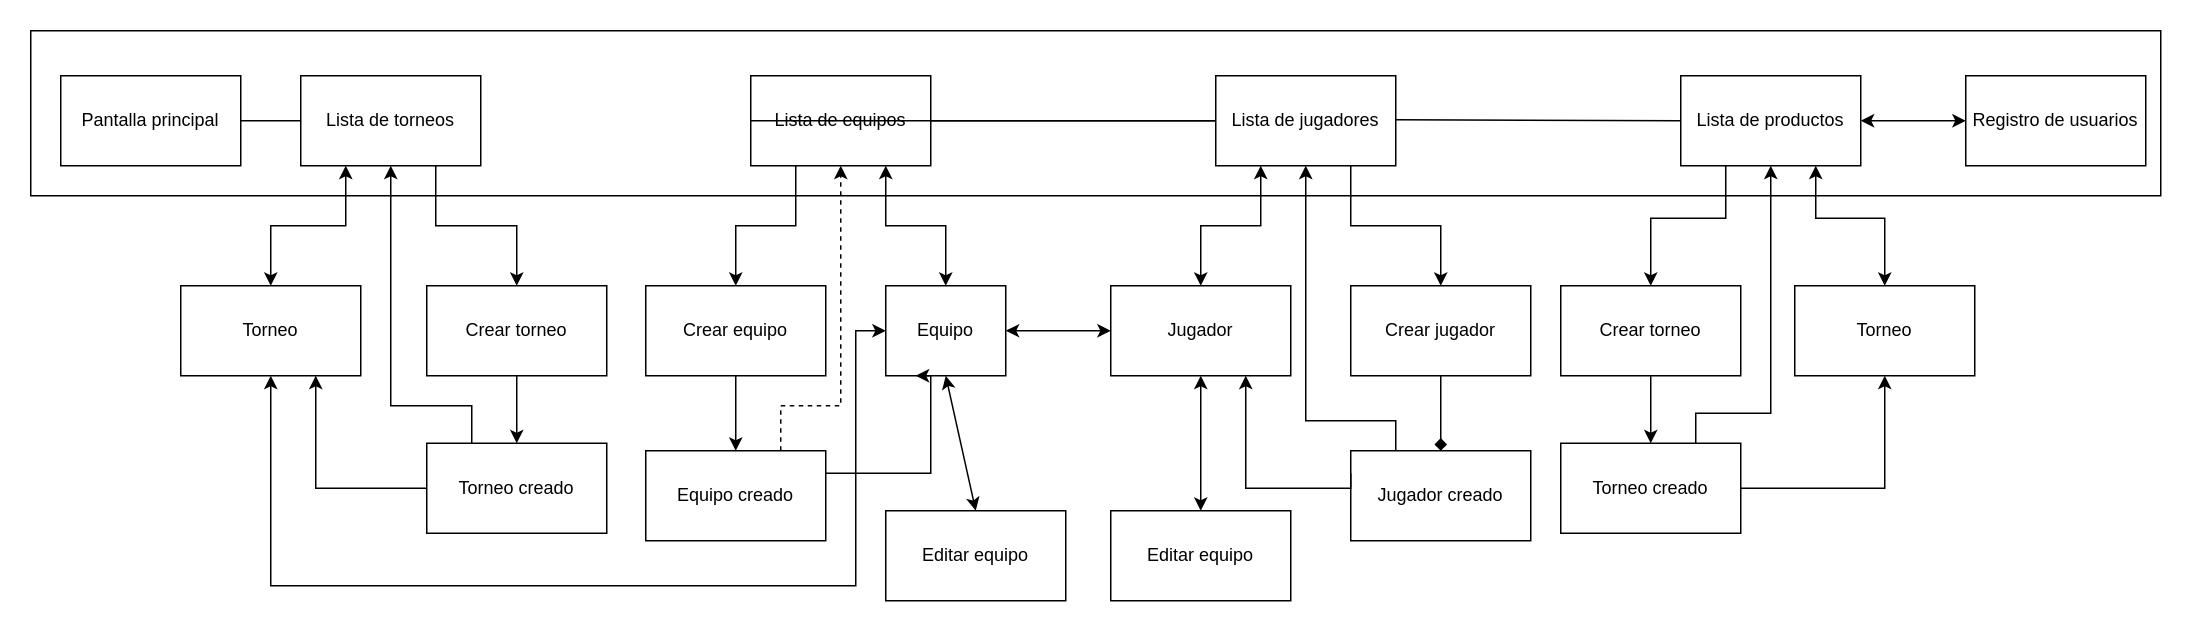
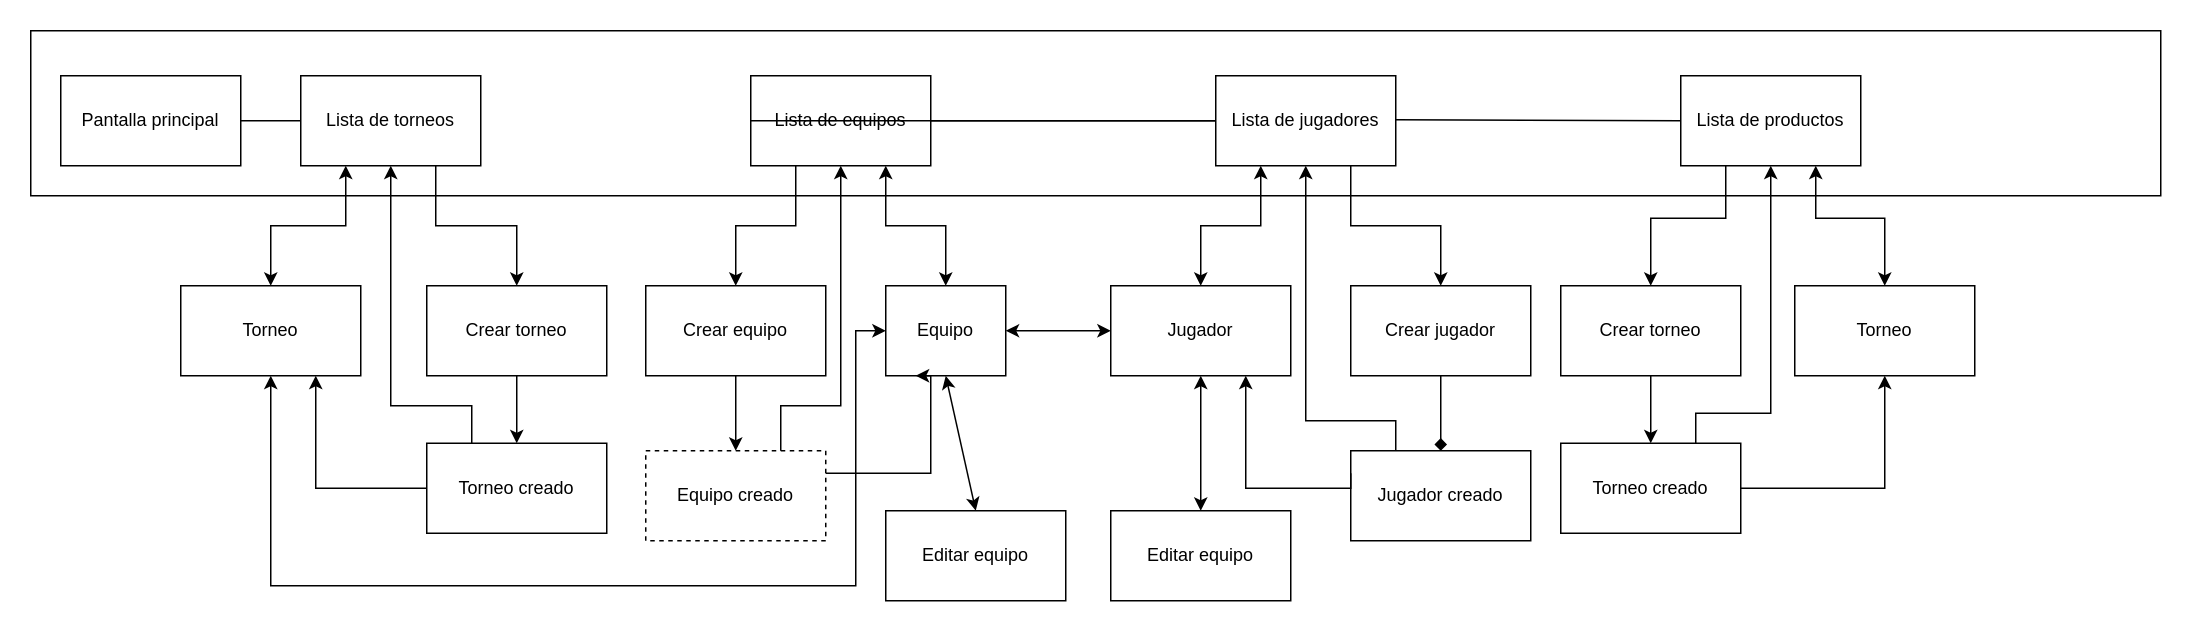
  <mxCell id="0" />
  <mxCell id="1" parent="0" />
  <mxCell id="2" value="" style="rounded=0;whiteSpace=wrap;html=1;" vertex="1" parent="1"><mxGeometry x="20" y="20" width="1420" height="110" as="geometry" /></mxCell>
  <mxCell id="3" value="Pantalla principal" style="rounded=0;whiteSpace=wrap;html=1;" vertex="1" parent="1"><mxGeometry x="40" y="50" width="120" height="60" as="geometry" /></mxCell>
  <mxCell id="4" value="Lista de torneos" style="rounded=0;whiteSpace=wrap;html=1;" vertex="1" parent="1"><mxGeometry x="200" y="50" width="120" height="60" as="geometry" /></mxCell>
  <mxCell id="5" value="Lista de equipos" style="rounded=0;whiteSpace=wrap;html=1;" vertex="1" parent="1"><mxGeometry x="500" y="50" width="120" height="60" as="geometry" /></mxCell>
  <mxCell id="6" value="Lista de productos" style="rounded=0;whiteSpace=wrap;html=1;" vertex="1" parent="1"><mxGeometry x="1120" y="50" width="120" height="60" as="geometry" /></mxCell>
- <mxCell id="7" value="Registro de usuarios" style="rounded=0;whiteSpace=wrap;html=1;" vertex="1" parent="1"><mxGeometry x="1310" y="50" width="120" height="60" as="geometry" /></mxCell>
  <mxCell id="8" value="Torneo" style="rounded=0;whiteSpace=wrap;html=1;" vertex="1" parent="1"><mxGeometry x="120" y="190" width="120" height="60" as="geometry" /></mxCell>
  <mxCell id="9" value="Crear torneo" style="rounded=0;whiteSpace=wrap;html=1;" vertex="1" parent="1"><mxGeometry x="284" y="190" width="120" height="60" as="geometry" /></mxCell>
  <mxCell id="10" value="Torneo creado" style="rounded=0;whiteSpace=wrap;html=1;" vertex="1" parent="1"><mxGeometry x="284" y="295" width="120" height="60" as="geometry" /></mxCell>
  <mxCell id="11" value="Editar equipo" style="rounded=0;whiteSpace=wrap;html=1;" vertex="1" parent="1"><mxGeometry x="590" y="340" width="120" height="60" as="geometry" /></mxCell>
  <mxCell id="12" value="" style="endArrow=classic;startArrow=classic;html=1;rounded=0;exitX=0.5;exitY=0;exitDx=0;exitDy=0;entryX=0.25;entryY=1;entryDx=0;entryDy=0;edgeStyle=orthogonalEdgeStyle;" edge="1" parent="1" source="8" target="4"><mxGeometry width="50" height="50" relative="1" as="geometry"><mxPoint x="130" y="170" as="sourcePoint" /><mxPoint x="180" y="120" as="targetPoint" /></mxGeometry></mxCell>
  <mxCell id="13" value="" style="endArrow=classic;html=1;rounded=0;exitX=0.5;exitY=1;exitDx=0;exitDy=0;entryX=0.5;entryY=0;entryDx=0;entryDy=0;" edge="1" parent="1" source="9" target="10"><mxGeometry width="50" height="50" relative="1" as="geometry"><mxPoint x="200" y="400" as="sourcePoint" /><mxPoint x="250" y="350" as="targetPoint" /></mxGeometry></mxCell>
  <mxCell id="14" value="" style="endArrow=classic;html=1;rounded=0;exitX=0.75;exitY=1;exitDx=0;exitDy=0;entryX=0.5;entryY=0;entryDx=0;entryDy=0;edgeStyle=orthogonalEdgeStyle;" edge="1" parent="1" source="4" target="9"><mxGeometry width="50" height="50" relative="1" as="geometry"><mxPoint x="330" y="190" as="sourcePoint" /><mxPoint x="380" y="140" as="targetPoint" /></mxGeometry></mxCell>
  <mxCell id="15" value="" style="endArrow=classic;html=1;rounded=0;exitX=0;exitY=0.5;exitDx=0;exitDy=0;entryX=0.75;entryY=1;entryDx=0;entryDy=0;edgeStyle=orthogonalEdgeStyle;" edge="1" parent="1" source="10" target="8"><mxGeometry width="50" height="50" relative="1" as="geometry"><mxPoint x="170" y="360" as="sourcePoint" /><mxPoint x="220" y="310" as="targetPoint" /></mxGeometry></mxCell>
  <mxCell id="16" value="" style="endArrow=classic;html=1;rounded=0;entryX=0.5;entryY=1;entryDx=0;entryDy=0;exitX=0.25;exitY=0;exitDx=0;exitDy=0;edgeStyle=orthogonalEdgeStyle;" edge="1" parent="1" source="10" target="4"><mxGeometry width="50" height="50" relative="1" as="geometry"><mxPoint x="240" y="410" as="sourcePoint" /><mxPoint x="290" y="360" as="targetPoint" /><Array as="points"><mxPoint x="314" y="270" /><mxPoint x="260" y="270" /></Array></mxGeometry></mxCell>
  <mxCell id="17" value="Equipo" style="rounded=0;whiteSpace=wrap;html=1;" vertex="1" parent="1"><mxGeometry x="590" y="190" width="80" height="60" as="geometry" /></mxCell>
  <mxCell id="18" value="Crear equipo" style="rounded=0;whiteSpace=wrap;html=1;" vertex="1" parent="1"><mxGeometry x="430" y="190" width="120" height="60" as="geometry" /></mxCell>
- <mxCell id="19" value="Equipo creado" style="rounded=0;whiteSpace=wrap;html=1;" vertex="1" parent="1"><mxGeometry x="430" y="300" width="120" height="60" as="geometry" /></mxCell>
+ <mxCell id="19" value="Equipo creado" style="rounded=0;whiteSpace=wrap;html=1;dashed=1;" vertex="1" parent="1"><mxGeometry x="430" y="300" width="120" height="60" as="geometry" /></mxCell>
  <mxCell id="20" value="" style="endArrow=classic;html=1;rounded=0;exitX=0.25;exitY=1;exitDx=0;exitDy=0;entryX=0.5;entryY=0;entryDx=0;entryDy=0;edgeStyle=orthogonalEdgeStyle;" edge="1" parent="1" source="5" target="18"><mxGeometry width="50" height="50" relative="1" as="geometry"><mxPoint x="300" y="140" as="sourcePoint" /><mxPoint x="354" y="200" as="targetPoint" /></mxGeometry></mxCell>
  <mxCell id="21" value="" style="endArrow=classic;startArrow=classic;html=1;rounded=0;exitX=0.5;exitY=0;exitDx=0;exitDy=0;entryX=0.75;entryY=1;entryDx=0;entryDy=0;edgeStyle=orthogonalEdgeStyle;" edge="1" parent="1" source="17" target="5"><mxGeometry width="50" height="50" relative="1" as="geometry"><mxPoint x="430" y="150" as="sourcePoint" /><mxPoint x="480" y="100" as="targetPoint" /></mxGeometry></mxCell>
  <mxCell id="22" value="" style="endArrow=classic;startArrow=classic;html=1;rounded=0;exitX=0.5;exitY=0;exitDx=0;exitDy=0;entryX=0.5;entryY=1;entryDx=0;entryDy=0;" edge="1" parent="1" source="11" target="17"><mxGeometry width="50" height="50" relative="1" as="geometry"><mxPoint x="760" y="310" as="sourcePoint" /><mxPoint x="810" y="260" as="targetPoint" /></mxGeometry></mxCell>
- <mxCell id="23" value="" style="endArrow=classic;html=1;rounded=0;exitX=0.75;exitY=0;exitDx=0;exitDy=0;entryX=0.5;entryY=1;entryDx=0;entryDy=0;edgeStyle=orthogonalEdgeStyle;dashed=1;" edge="1" parent="1" source="19" target="5"><mxGeometry width="50" height="50" relative="1" as="geometry"><mxPoint x="390" y="100" as="sourcePoint" /><mxPoint x="440" y="50" as="targetPoint" /><Array as="points"><mxPoint x="520" y="270" /><mxPoint x="560" y="270" /></Array></mxGeometry></mxCell>
+ <mxCell id="23" value="" style="endArrow=classic;html=1;rounded=0;exitX=0.75;exitY=0;exitDx=0;exitDy=0;entryX=0.5;entryY=1;entryDx=0;entryDy=0;edgeStyle=orthogonalEdgeStyle;" edge="1" parent="1" source="19" target="5"><mxGeometry width="50" height="50" relative="1" as="geometry"><mxPoint x="390" y="100" as="sourcePoint" /><mxPoint x="440" y="50" as="targetPoint" /><Array as="points"><mxPoint x="520" y="270" /><mxPoint x="560" y="270" /></Array></mxGeometry></mxCell>
  <mxCell id="24" value="" style="endArrow=classic;html=1;rounded=0;exitX=0.5;exitY=1;exitDx=0;exitDy=0;entryX=0.5;entryY=0;entryDx=0;entryDy=0;" edge="1" parent="1" source="18" target="19"><mxGeometry width="50" height="50" relative="1" as="geometry"><mxPoint x="340" y="120" as="sourcePoint" /><mxPoint x="390" y="70" as="targetPoint" /></mxGeometry></mxCell>
  <mxCell id="25" value="" style="endArrow=classic;html=1;rounded=0;exitX=1;exitY=0.25;exitDx=0;exitDy=0;entryX=0.25;entryY=1;entryDx=0;entryDy=0;edgeStyle=orthogonalEdgeStyle;" edge="1" parent="1" source="19" target="17"><mxGeometry width="50" height="50" relative="1" as="geometry"><mxPoint x="560" y="470" as="sourcePoint" /><mxPoint x="610" y="420" as="targetPoint" /><Array as="points"><mxPoint x="620" y="315" /></Array></mxGeometry></mxCell>
  <mxCell id="26" value="Lista de jugadores" style="rounded=0;whiteSpace=wrap;html=1;" vertex="1" parent="1"><mxGeometry x="810" y="50" width="120" height="60" as="geometry" /></mxCell>
  <mxCell id="27" value="Jugador creado" style="rounded=0;whiteSpace=wrap;html=1;" vertex="1" parent="1"><mxGeometry x="900" y="300" width="120" height="60" as="geometry" /></mxCell>
  <mxCell id="28" value="Crear jugador" style="rounded=0;whiteSpace=wrap;html=1;" vertex="1" parent="1"><mxGeometry x="900" y="190" width="120" height="60" as="geometry" /></mxCell>
  <mxCell id="29" value="Jugador" style="rounded=0;whiteSpace=wrap;html=1;" vertex="1" parent="1"><mxGeometry x="740" y="190" width="120" height="60" as="geometry" /></mxCell>
  <mxCell id="30" value="Editar equipo" style="rounded=0;whiteSpace=wrap;html=1;" vertex="1" parent="1"><mxGeometry x="740" y="340" width="120" height="60" as="geometry" /></mxCell>
  <mxCell id="31" value="" style="endArrow=classic;startArrow=classic;html=1;rounded=0;exitX=0.5;exitY=0;exitDx=0;exitDy=0;entryX=0.25;entryY=1;entryDx=0;entryDy=0;edgeStyle=orthogonalEdgeStyle;" edge="1" parent="1" source="29" target="26"><mxGeometry width="50" height="50" relative="1" as="geometry"><mxPoint x="660" y="200" as="sourcePoint" /><mxPoint x="600" y="120" as="targetPoint" /></mxGeometry></mxCell>
  <mxCell id="32" value="" style="endArrow=classic;html=1;rounded=0;exitX=0.75;exitY=1;exitDx=0;exitDy=0;entryX=0.5;entryY=0;entryDx=0;entryDy=0;edgeStyle=orthogonalEdgeStyle;" edge="1" parent="1" source="26" target="28"><mxGeometry width="50" height="50" relative="1" as="geometry"><mxPoint x="540" y="120" as="sourcePoint" /><mxPoint x="500" y="200" as="targetPoint" /></mxGeometry></mxCell>
  <mxCell id="33" value="" style="endArrow=classic;html=1;rounded=0;exitX=0;exitY=0.25;exitDx=0;exitDy=0;entryX=0.75;entryY=1;entryDx=0;entryDy=0;edgeStyle=orthogonalEdgeStyle;" edge="1" parent="1" source="27" target="29"><mxGeometry width="50" height="50" relative="1" as="geometry"><mxPoint x="560" y="325" as="sourcePoint" /><mxPoint x="630" y="260" as="targetPoint" /><Array as="points"><mxPoint x="900" y="325" /><mxPoint x="830" y="325" /></Array></mxGeometry></mxCell>
  <mxCell id="34" value="" style="endArrow=classic;startArrow=classic;html=1;rounded=0;" edge="1" parent="1" source="30"><mxGeometry width="50" height="50" relative="1" as="geometry"><mxPoint x="660" y="350" as="sourcePoint" /><mxPoint x="800" y="250" as="targetPoint" /></mxGeometry></mxCell>
  <mxCell id="35" value="" style="endArrow=diamond;html=1;rounded=0;exitX=0.5;exitY=1;exitDx=0;exitDy=0;entryX=0.5;entryY=0;entryDx=0;entryDy=0;" edge="1" parent="1" source="28" target="27"><mxGeometry width="50" height="50" relative="1" as="geometry"><mxPoint x="500" y="260" as="sourcePoint" /><mxPoint x="500" y="310" as="targetPoint" /></mxGeometry></mxCell>
  <mxCell id="36" value="" style="endArrow=classic;html=1;rounded=0;exitX=0.25;exitY=0;exitDx=0;exitDy=0;entryX=0.5;entryY=1;entryDx=0;entryDy=0;edgeStyle=orthogonalEdgeStyle;" edge="1" parent="1" source="27" target="26"><mxGeometry width="50" height="50" relative="1" as="geometry"><mxPoint x="530" y="310" as="sourcePoint" /><mxPoint x="570" y="120" as="targetPoint" /><Array as="points"><mxPoint x="930" y="280" /><mxPoint x="870" y="280" /></Array></mxGeometry></mxCell>
  <mxCell id="37" value="" style="endArrow=classic;startArrow=classic;html=1;rounded=0;exitX=1;exitY=0.5;exitDx=0;exitDy=0;entryX=0;entryY=0.5;entryDx=0;entryDy=0;" edge="1" parent="1" source="17" target="29"><mxGeometry width="50" height="50" relative="1" as="geometry"><mxPoint x="690" y="160" as="sourcePoint" /><mxPoint x="740" y="110" as="targetPoint" /></mxGeometry></mxCell>
  <mxCell id="38" value="" style="endArrow=classic;startArrow=classic;html=1;rounded=0;exitX=0.5;exitY=1;exitDx=0;exitDy=0;entryX=0;entryY=0.5;entryDx=0;entryDy=0;edgeStyle=orthogonalEdgeStyle;" edge="1" parent="1" source="8" target="17"><mxGeometry width="50" height="50" relative="1" as="geometry"><mxPoint x="310" y="440" as="sourcePoint" /><mxPoint x="360" y="390" as="targetPoint" /><Array as="points"><mxPoint x="180" y="390" /><mxPoint x="570" y="390" /><mxPoint x="570" y="220" /></Array></mxGeometry></mxCell>
  <mxCell id="39" value="Torneo" style="rounded=0;whiteSpace=wrap;html=1;" vertex="1" parent="1"><mxGeometry x="1196" y="190" width="120" height="60" as="geometry" /></mxCell>
  <mxCell id="40" value="Crear torneo" style="rounded=0;whiteSpace=wrap;html=1;" vertex="1" parent="1"><mxGeometry x="1040" y="190" width="120" height="60" as="geometry" /></mxCell>
  <mxCell id="41" value="Torneo creado" style="rounded=0;whiteSpace=wrap;html=1;" vertex="1" parent="1"><mxGeometry x="1040" y="295" width="120" height="60" as="geometry" /></mxCell>
  <mxCell id="42" value="" style="endArrow=classic;html=1;rounded=0;exitX=0.25;exitY=1;exitDx=0;exitDy=0;entryX=0.5;entryY=0;entryDx=0;entryDy=0;edgeStyle=orthogonalEdgeStyle;" edge="1" parent="1" source="6" target="40"><mxGeometry width="50" height="50" relative="1" as="geometry"><mxPoint x="1220" y="115" as="sourcePoint" /><mxPoint x="1266" y="200" as="targetPoint" /><Array as="points"><mxPoint x="1150" y="145" /><mxPoint x="1100" y="145" /></Array></mxGeometry></mxCell>
  <mxCell id="43" value="" style="endArrow=classic;html=1;rounded=0;exitX=0.5;exitY=1;exitDx=0;exitDy=0;entryX=0.5;entryY=0;entryDx=0;entryDy=0;edgeStyle=orthogonalEdgeStyle;" edge="1" parent="1" source="40" target="41"><mxGeometry width="50" height="50" relative="1" as="geometry"><mxPoint x="1160" y="115" as="sourcePoint" /><mxPoint x="1110" y="200" as="targetPoint" /><Array as="points"><mxPoint x="1100" y="285" /><mxPoint x="1100" y="285" /></Array></mxGeometry></mxCell>
  <mxCell id="44" value="" style="endArrow=classic;startArrow=classic;html=1;rounded=0;exitX=0.5;exitY=0;exitDx=0;exitDy=0;entryX=0.75;entryY=1;entryDx=0;entryDy=0;edgeStyle=orthogonalEdgeStyle;" edge="1" parent="1" source="39" target="6"><mxGeometry width="50" height="50" relative="1" as="geometry"><mxPoint x="760" y="195" as="sourcePoint" /><mxPoint x="800" y="115" as="targetPoint" /><Array as="points"><mxPoint x="1256" y="145" /><mxPoint x="1210" y="145" /></Array></mxGeometry></mxCell>
  <mxCell id="45" value="" style="endArrow=classic;html=1;rounded=0;exitX=1;exitY=0.5;exitDx=0;exitDy=0;entryX=0.5;entryY=1;entryDx=0;entryDy=0;edgeStyle=orthogonalEdgeStyle;" edge="1" parent="1" source="41" target="39"><mxGeometry width="50" height="50" relative="1" as="geometry"><mxPoint x="860" y="320" as="sourcePoint" /><mxPoint x="790" y="255" as="targetPoint" /><Array as="points"><mxPoint x="1256" y="325" /></Array></mxGeometry></mxCell>
  <mxCell id="46" value="" style="endArrow=classic;html=1;rounded=0;exitX=0.75;exitY=0;exitDx=0;exitDy=0;entryX=0.5;entryY=1;entryDx=0;entryDy=0;edgeStyle=orthogonalEdgeStyle;" edge="1" parent="1" source="41" target="6"><mxGeometry width="50" height="50" relative="1" as="geometry"><mxPoint x="890" y="305" as="sourcePoint" /><mxPoint x="830" y="115" as="targetPoint" /><Array as="points"><mxPoint x="1130" y="275" /><mxPoint x="1180" y="275" /></Array></mxGeometry></mxCell>
  <mxCell id="47" value="" style="endArrow=none;html=1;rounded=0;exitX=1;exitY=0.5;exitDx=0;exitDy=0;" edge="1" parent="1" source="3"><mxGeometry width="50" height="50" relative="1" as="geometry"><mxPoint x="160" y="130" as="sourcePoint" /><mxPoint x="200" y="80" as="targetPoint" /></mxGeometry></mxCell>
  <mxCell id="48" value="" style="endArrow=none;html=1;rounded=0;exitX=0;exitY=0.5;exitDx=0;exitDy=0;" edge="1" parent="1" source="5" target="26"><mxGeometry width="50" height="50" relative="1" as="geometry"><mxPoint x="170" y="90" as="sourcePoint" /><mxPoint x="210" y="90" as="targetPoint" /></mxGeometry></mxCell>
  <mxCell id="49" value="" style="endArrow=none;html=1;rounded=0;exitX=0;exitY=0.5;exitDx=0;exitDy=0;" edge="1" parent="1" source="26"><mxGeometry width="50" height="50" relative="1" as="geometry"><mxPoint x="800" y="79.66" as="sourcePoint" /><mxPoint x="620" y="80" as="targetPoint" /></mxGeometry></mxCell>
  <mxCell id="50" value="" style="endArrow=none;html=1;rounded=0;exitX=0;exitY=0.5;exitDx=0;exitDy=0;entryX=1;entryY=0.5;entryDx=0;entryDy=0;" edge="1" parent="1" source="6"><mxGeometry width="50" height="50" relative="1" as="geometry"><mxPoint x="1110" y="79.29" as="sourcePoint" /><mxPoint x="930" y="79.29" as="targetPoint" /></mxGeometry></mxCell>
- <mxCell id="51" value="" style="endArrow=classic;startArrow=classic;html=1;rounded=0;exitX=1;exitY=0.5;exitDx=0;exitDy=0;entryX=0;entryY=0.5;entryDx=0;entryDy=0;" edge="1" parent="1" source="6" target="7"><mxGeometry width="50" height="50" relative="1" as="geometry"><mxPoint x="1260" y="-50" as="sourcePoint" /><mxPoint x="1310" y="-100" as="targetPoint" /></mxGeometry></mxCell>
